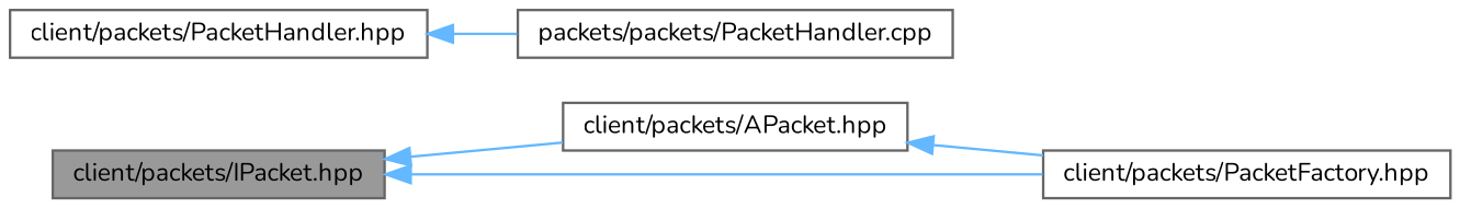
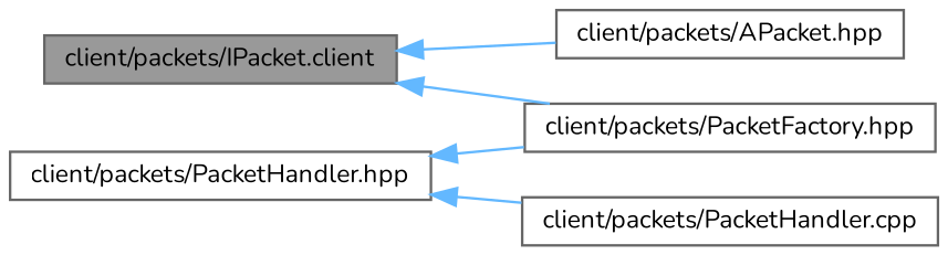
  digraph {
    fontname=Nunito
    rankdir=LR
    node [color=grey40 fillcolor=white fontname=Nunito fontsize=10 shape=box style=filled]
    edge [color=steelblue1 dir=back fontname=Nunito fontsize=10 labelfontname=Helvetica labelfontsize=10 style=solid]
-   n1 [color=gray40 fillcolor=grey60 fontcolor=black height=0.2 label="client/packets/IPacket.hpp" width=0.4]
+   n1 [color=gray40 fillcolor=grey60 fontcolor=black height=0.2 label="client/packets/IPacket.client" width=0.4]
    n2 [height=0.2 label="client/packets/APacket.hpp" width=0.4]
    n3 [height=0.2 label="client/packets/PacketFactory.hpp" width=0.4]
    n4 [height=0.2 label="client/packets/PacketHandler.hpp" width=0.4]
-   n5 [height=0.2 label="packets/packets/PacketHandler.cpp" width=0.4]
+   n5 [height=0.2 label="client/packets/PacketHandler.cpp" width=0.4]
    n1 -> n2
    n1 -> n3
-   n2 -> n3
+   n4 -> n3
    n4 -> n5
  }
